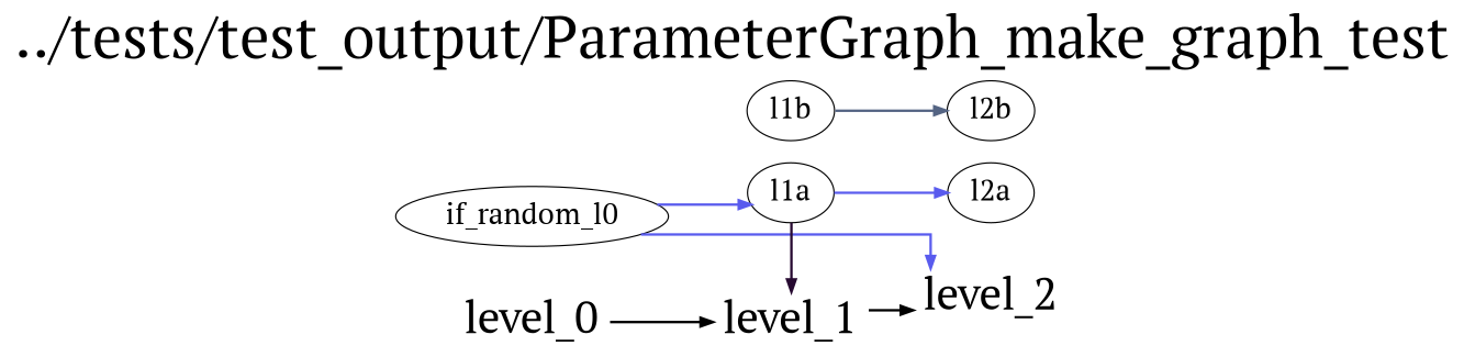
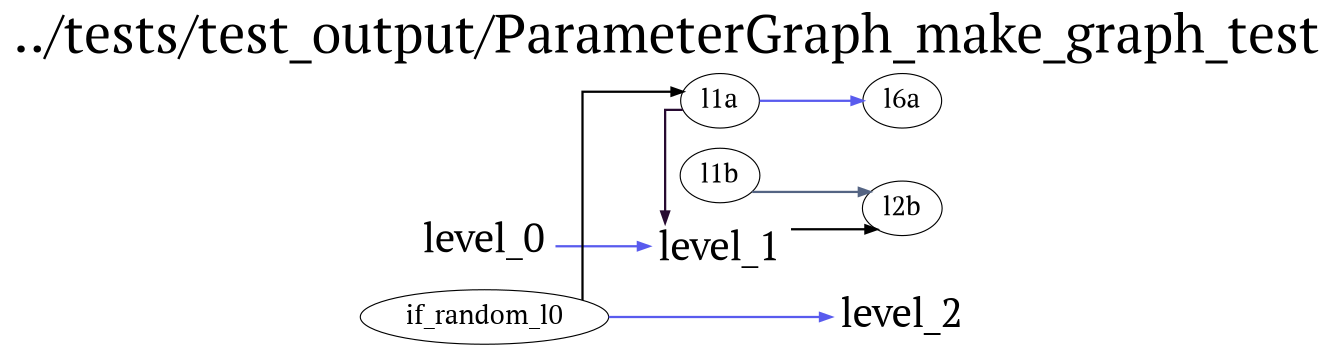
  digraph {
    fontname="PT Serif"
    fontsize=48
    label="../tests/test_output/ParameterGraph_make_graph_test"
    labelloc=t
    rankdir=LR
    splines=ortho
    node [fontname="PT Serif" fontsize=24]
    edge [fontname="PT Serif" penwidth=2 color="#595BEE"]
    level_0 [fontsize=36 shape=plaintext]
    level_1 [fontsize=36 shape=plaintext]
    level_2 [fontsize=36 shape=plaintext]
    if_random_l0
    l1a
    l1b
-   l2a
+   l2a [label=l6a]
    l2b
    subgraph sub_1 {
      level_0
      level_1
      level_2
    }
    subgraph sub_2 {
      rank=same
      level_0
      if_random_l0
    }
    subgraph sub_3 {
      rank=same
      level_1
      l1a
      l1b
    }
    subgraph sub_4 {
      rank=same
      level_2
      l2a
      l2b
    }
-   level_0 -> level_1 [color=""]
-   level_1 -> level_2 [color=""]
+   level_0 -> level_1
+   level_1 -> l2b [color=""]
    if_random_l0 -> level_2
-   if_random_l0 -> l1a
+   if_random_l0 -> l1a [color=black]
    l1a -> level_1 [color="#270A31"]
    l1a -> l2a
    l1b -> l2b [color="#546483"]
  }
